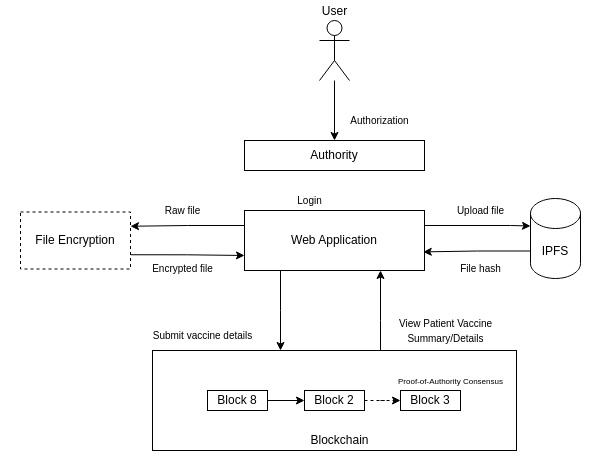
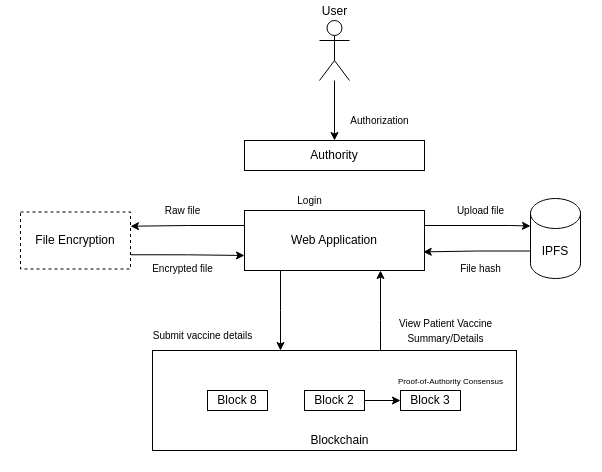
  <mxCell id="0" />
  <mxCell id="1" parent="0" />
  <mxCell id="2" value="" style="edgeStyle=orthogonalEdgeStyle;rounded=0;orthogonalLoop=1;jettySize=auto;html=1;" edge="1" parent="1" source="3" target="4"><mxGeometry relative="1" as="geometry" /></mxCell>
  <mxCell id="3" value="User" style="shape=umlActor;verticalLabelPosition=top;verticalAlign=bottom;html=1;outlineConnect=0;labelPosition=center;align=center;" vertex="1" parent="1"><mxGeometry x="319" y="20" width="30" height="60" as="geometry" /></mxCell>
  <mxCell id="4" value="Authority" style="rounded=0;whiteSpace=wrap;html=1;" vertex="1" parent="1"><mxGeometry x="244" y="140" width="180" height="30" as="geometry" /></mxCell>
  <mxCell id="5" style="edgeStyle=orthogonalEdgeStyle;rounded=0;orthogonalLoop=1;jettySize=auto;html=1;exitX=1;exitY=0.25;exitDx=0;exitDy=0;entryX=0;entryY=0;entryDx=0;entryDy=27.5;entryPerimeter=0;" edge="1" parent="1" source="9" target="11"><mxGeometry relative="1" as="geometry"><mxPoint x="480" y="240" as="targetPoint" /><Array as="points"><mxPoint x="510" y="225" /></Array></mxGeometry></mxCell>
  <mxCell id="6" style="edgeStyle=orthogonalEdgeStyle;rounded=0;orthogonalLoop=1;jettySize=auto;html=1;exitX=0;exitY=0.25;exitDx=0;exitDy=0;entryX=1;entryY=0.25;entryDx=0;entryDy=0;" edge="1" parent="1" source="9" target="13"><mxGeometry relative="1" as="geometry" /></mxCell>
  <mxCell id="7" value="" style="edgeStyle=orthogonalEdgeStyle;rounded=0;orthogonalLoop=1;jettySize=auto;html=1;" edge="1" parent="1" source="9" target="14"><mxGeometry relative="1" as="geometry"><Array as="points"><mxPoint x="280" y="310" /><mxPoint x="280" y="310" /></Array></mxGeometry></mxCell>
  <mxCell id="8" value="" style="edgeStyle=orthogonalEdgeStyle;rounded=0;orthogonalLoop=1;jettySize=auto;html=1;startArrow=classic;startFill=1;endArrow=none;endFill=0;" edge="1" parent="1" source="9" target="14"><mxGeometry relative="1" as="geometry"><Array as="points"><mxPoint x="380" y="320" /><mxPoint x="380" y="320" /></Array></mxGeometry></mxCell>
  <mxCell id="9" value="Web Application" style="rounded=0;whiteSpace=wrap;html=1;" vertex="1" parent="1"><mxGeometry x="244" y="210" width="180" height="60" as="geometry" /></mxCell>
  <mxCell id="10" style="edgeStyle=orthogonalEdgeStyle;rounded=0;orthogonalLoop=1;jettySize=auto;html=1;exitX=0;exitY=0;exitDx=0;exitDy=52.5;exitPerimeter=0;entryX=0.993;entryY=0.69;entryDx=0;entryDy=0;entryPerimeter=0;" edge="1" parent="1" source="11" target="9"><mxGeometry relative="1" as="geometry" /></mxCell>
  <mxCell id="11" value="IPFS" style="shape=cylinder3;whiteSpace=wrap;html=1;boundedLbl=1;backgroundOutline=1;size=15;" vertex="1" parent="1"><mxGeometry x="530" y="198" width="50" height="80" as="geometry" /></mxCell>
  <mxCell id="12" style="edgeStyle=orthogonalEdgeStyle;rounded=0;orthogonalLoop=1;jettySize=auto;html=1;exitX=1;exitY=0.75;exitDx=0;exitDy=0;entryX=0;entryY=0.75;entryDx=0;entryDy=0;" edge="1" parent="1" source="13" target="9"><mxGeometry relative="1" as="geometry" /></mxCell>
  <mxCell id="13" value="File Encryption" style="rounded=0;whiteSpace=wrap;html=1;dashed=1;" vertex="1" parent="1"><mxGeometry x="20" y="211.5" width="110" height="57" as="geometry" /></mxCell>
  <mxCell id="14" value="" style="rounded=0;whiteSpace=wrap;html=1;" vertex="1" parent="1"><mxGeometry x="152" y="350" width="364" height="100" as="geometry" /></mxCell>
  <mxCell id="15" value="&lt;font style=&quot;font-size: 10px&quot;&gt;Raw file&lt;/font&gt;" style="text;html=1;align=center;verticalAlign=middle;resizable=0;points=[];autosize=1;strokeColor=none;fillColor=none;" vertex="1" parent="1"><mxGeometry x="157" y="200" width="50" height="20" as="geometry" /></mxCell>
  <mxCell id="16" value="&lt;font style=&quot;font-size: 10px&quot;&gt;Encrypted file&lt;/font&gt;" style="text;html=1;align=center;verticalAlign=middle;resizable=0;points=[];autosize=1;strokeColor=none;fillColor=none;" vertex="1" parent="1"><mxGeometry x="142" y="258" width="80" height="20" as="geometry" /></mxCell>
  <mxCell id="17" value="&lt;font style=&quot;font-size: 10px&quot;&gt;Upload file&lt;/font&gt;" style="text;html=1;align=center;verticalAlign=middle;resizable=0;points=[];autosize=1;strokeColor=none;fillColor=none;" vertex="1" parent="1"><mxGeometry x="450" y="200" width="60" height="20" as="geometry" /></mxCell>
  <mxCell id="18" value="&lt;font style=&quot;font-size: 10px&quot;&gt;File hash&lt;/font&gt;" style="text;html=1;align=center;verticalAlign=middle;resizable=0;points=[];autosize=1;strokeColor=none;fillColor=none;" vertex="1" parent="1"><mxGeometry x="450" y="258" width="60" height="20" as="geometry" /></mxCell>
  <mxCell id="19" value="&lt;font style=&quot;font-size: 10px&quot;&gt;View Patient Vaccine &lt;br&gt;Summary/Details&lt;/font&gt;" style="text;html=1;align=center;verticalAlign=middle;resizable=0;points=[];autosize=1;strokeColor=none;fillColor=none;" vertex="1" parent="1"><mxGeometry x="390" y="310" width="110" height="40" as="geometry" /></mxCell>
  <mxCell id="20" value="&lt;font style=&quot;font-size: 10px&quot;&gt;Submit vaccine details&lt;/font&gt;" style="text;html=1;align=center;verticalAlign=middle;resizable=0;points=[];autosize=1;strokeColor=none;fillColor=none;" vertex="1" parent="1"><mxGeometry x="147" y="325" width="110" height="20" as="geometry" /></mxCell>
  <mxCell id="21" value="&lt;font style=&quot;font-size: 10px&quot;&gt;Authorization&lt;/font&gt;" style="text;html=1;align=center;verticalAlign=middle;resizable=0;points=[];autosize=1;strokeColor=none;fillColor=none;" vertex="1" parent="1"><mxGeometry x="344" y="110" width="70" height="20" as="geometry" /></mxCell>
  <mxCell id="22" value="&lt;font style=&quot;font-size: 10px&quot;&gt;Login&lt;/font&gt;" style="text;html=1;align=center;verticalAlign=middle;resizable=0;points=[];autosize=1;strokeColor=none;fillColor=none;" vertex="1" parent="1"><mxGeometry x="289" y="190" width="40" height="20" as="geometry" /></mxCell>
- <mxCell id="23" value="" style="edgeStyle=orthogonalEdgeStyle;rounded=0;orthogonalLoop=1;jettySize=auto;html=1;startArrow=none;startFill=0;endArrow=classic;endFill=1;" edge="1" parent="1" source="24" target="26"><mxGeometry relative="1" as="geometry" /></mxCell>
  <mxCell id="24" value="Block 8" style="rounded=0;whiteSpace=wrap;html=1;" vertex="1" parent="1"><mxGeometry x="207" y="390" width="60" height="20" as="geometry" /></mxCell>
- <mxCell id="25" style="edgeStyle=orthogonalEdgeStyle;rounded=0;orthogonalLoop=1;jettySize=auto;html=1;entryX=0;entryY=0.5;entryDx=0;entryDy=0;startArrow=none;startFill=0;endArrow=classic;endFill=1;dashed=1;" edge="1" parent="1" source="26" target="27"><mxGeometry relative="1" as="geometry" /></mxCell>
+ <mxCell id="25" style="edgeStyle=orthogonalEdgeStyle;rounded=0;orthogonalLoop=1;jettySize=auto;html=1;entryX=0;entryY=0.5;entryDx=0;entryDy=0;startArrow=none;startFill=0;endArrow=classic;endFill=1;" edge="1" parent="1" source="26" target="27"><mxGeometry relative="1" as="geometry" /></mxCell>
  <mxCell id="26" value="Block 2" style="rounded=0;whiteSpace=wrap;html=1;" vertex="1" parent="1"><mxGeometry x="304" y="390" width="60" height="20" as="geometry" /></mxCell>
  <mxCell id="27" value="Block 3" style="rounded=0;whiteSpace=wrap;html=1;" vertex="1" parent="1"><mxGeometry x="400" y="390" width="60" height="20" as="geometry" /></mxCell>
  <mxCell id="28" value="&lt;font style=&quot;font-size: 8px&quot;&gt;Proof-of-Authority Consensus&lt;/font&gt;" style="text;html=1;align=center;verticalAlign=middle;resizable=0;points=[];autosize=1;strokeColor=none;fillColor=none;" vertex="1" parent="1"><mxGeometry x="390" y="370" width="120" height="20" as="geometry" /></mxCell>
  <mxCell id="29" value="Blockchain" style="text;html=1;align=center;verticalAlign=middle;resizable=0;points=[];autosize=1;strokeColor=none;fillColor=none;" vertex="1" parent="1"><mxGeometry x="304" y="430" width="70" height="20" as="geometry" /></mxCell>
